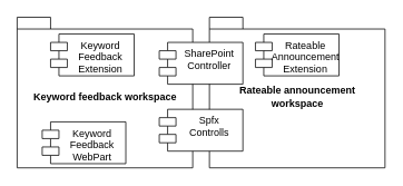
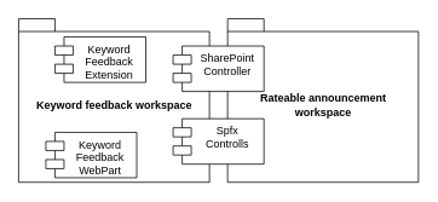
  <mxCell id="0" />
  <mxCell id="1" parent="0" />
  <mxCell id="2" value="Rateable announcement&lt;br&gt;workspace" style="shape=folder;fontStyle=1;spacingTop=10;tabWidth=40;tabHeight=14;tabPosition=left;html=1;" vertex="1" parent="1"><mxGeometry x="250" width="210" height="180" as="geometry" y="20" /></mxCell>
  <mxCell id="3" value="Keyword feedback workspace" style="shape=folder;fontStyle=1;spacingTop=10;tabWidth=40;tabHeight=14;tabPosition=left;html=1;" vertex="1" parent="1"><mxGeometry width="210" height="180" as="geometry" x="20" y="20" /></mxCell>
  <mxCell id="4" value="SharePoint&#10;Controller" style="shape=module;align=left;spacingLeft=20;align=center;verticalAlign=top;" vertex="1" parent="1"><mxGeometry x="190" y="50" width="100" height="50" as="geometry" /></mxCell>
  <mxCell id="5" value="Spfx&#10;Controlls" style="shape=module;align=left;spacingLeft=20;align=center;verticalAlign=top;" vertex="1" parent="1"><mxGeometry x="190" y="130" width="100" height="50" as="geometry" /></mxCell>
- <mxCell id="6" value="Rateable&#10;Announcement&#10;Extension" style="shape=module;align=left;spacingLeft=20;align=center;verticalAlign=top;" vertex="1" parent="1"><mxGeometry x="305" y="40" width="100" height="50" as="geometry" /></mxCell>
  <mxCell id="7" value="Keyword&#10;Feedback&#10;Extension" style="shape=module;align=left;spacingLeft=20;align=center;verticalAlign=top;" vertex="1" parent="1"><mxGeometry x="60" y="40" width="100" height="50" as="geometry" /></mxCell>
  <mxCell id="8" value="Keyword&#10;Feedback&#10;WebPart" style="shape=module;align=left;spacingLeft=20;align=center;verticalAlign=top;" vertex="1" parent="1"><mxGeometry x="50" y="145" width="100" height="50" as="geometry" /></mxCell>
